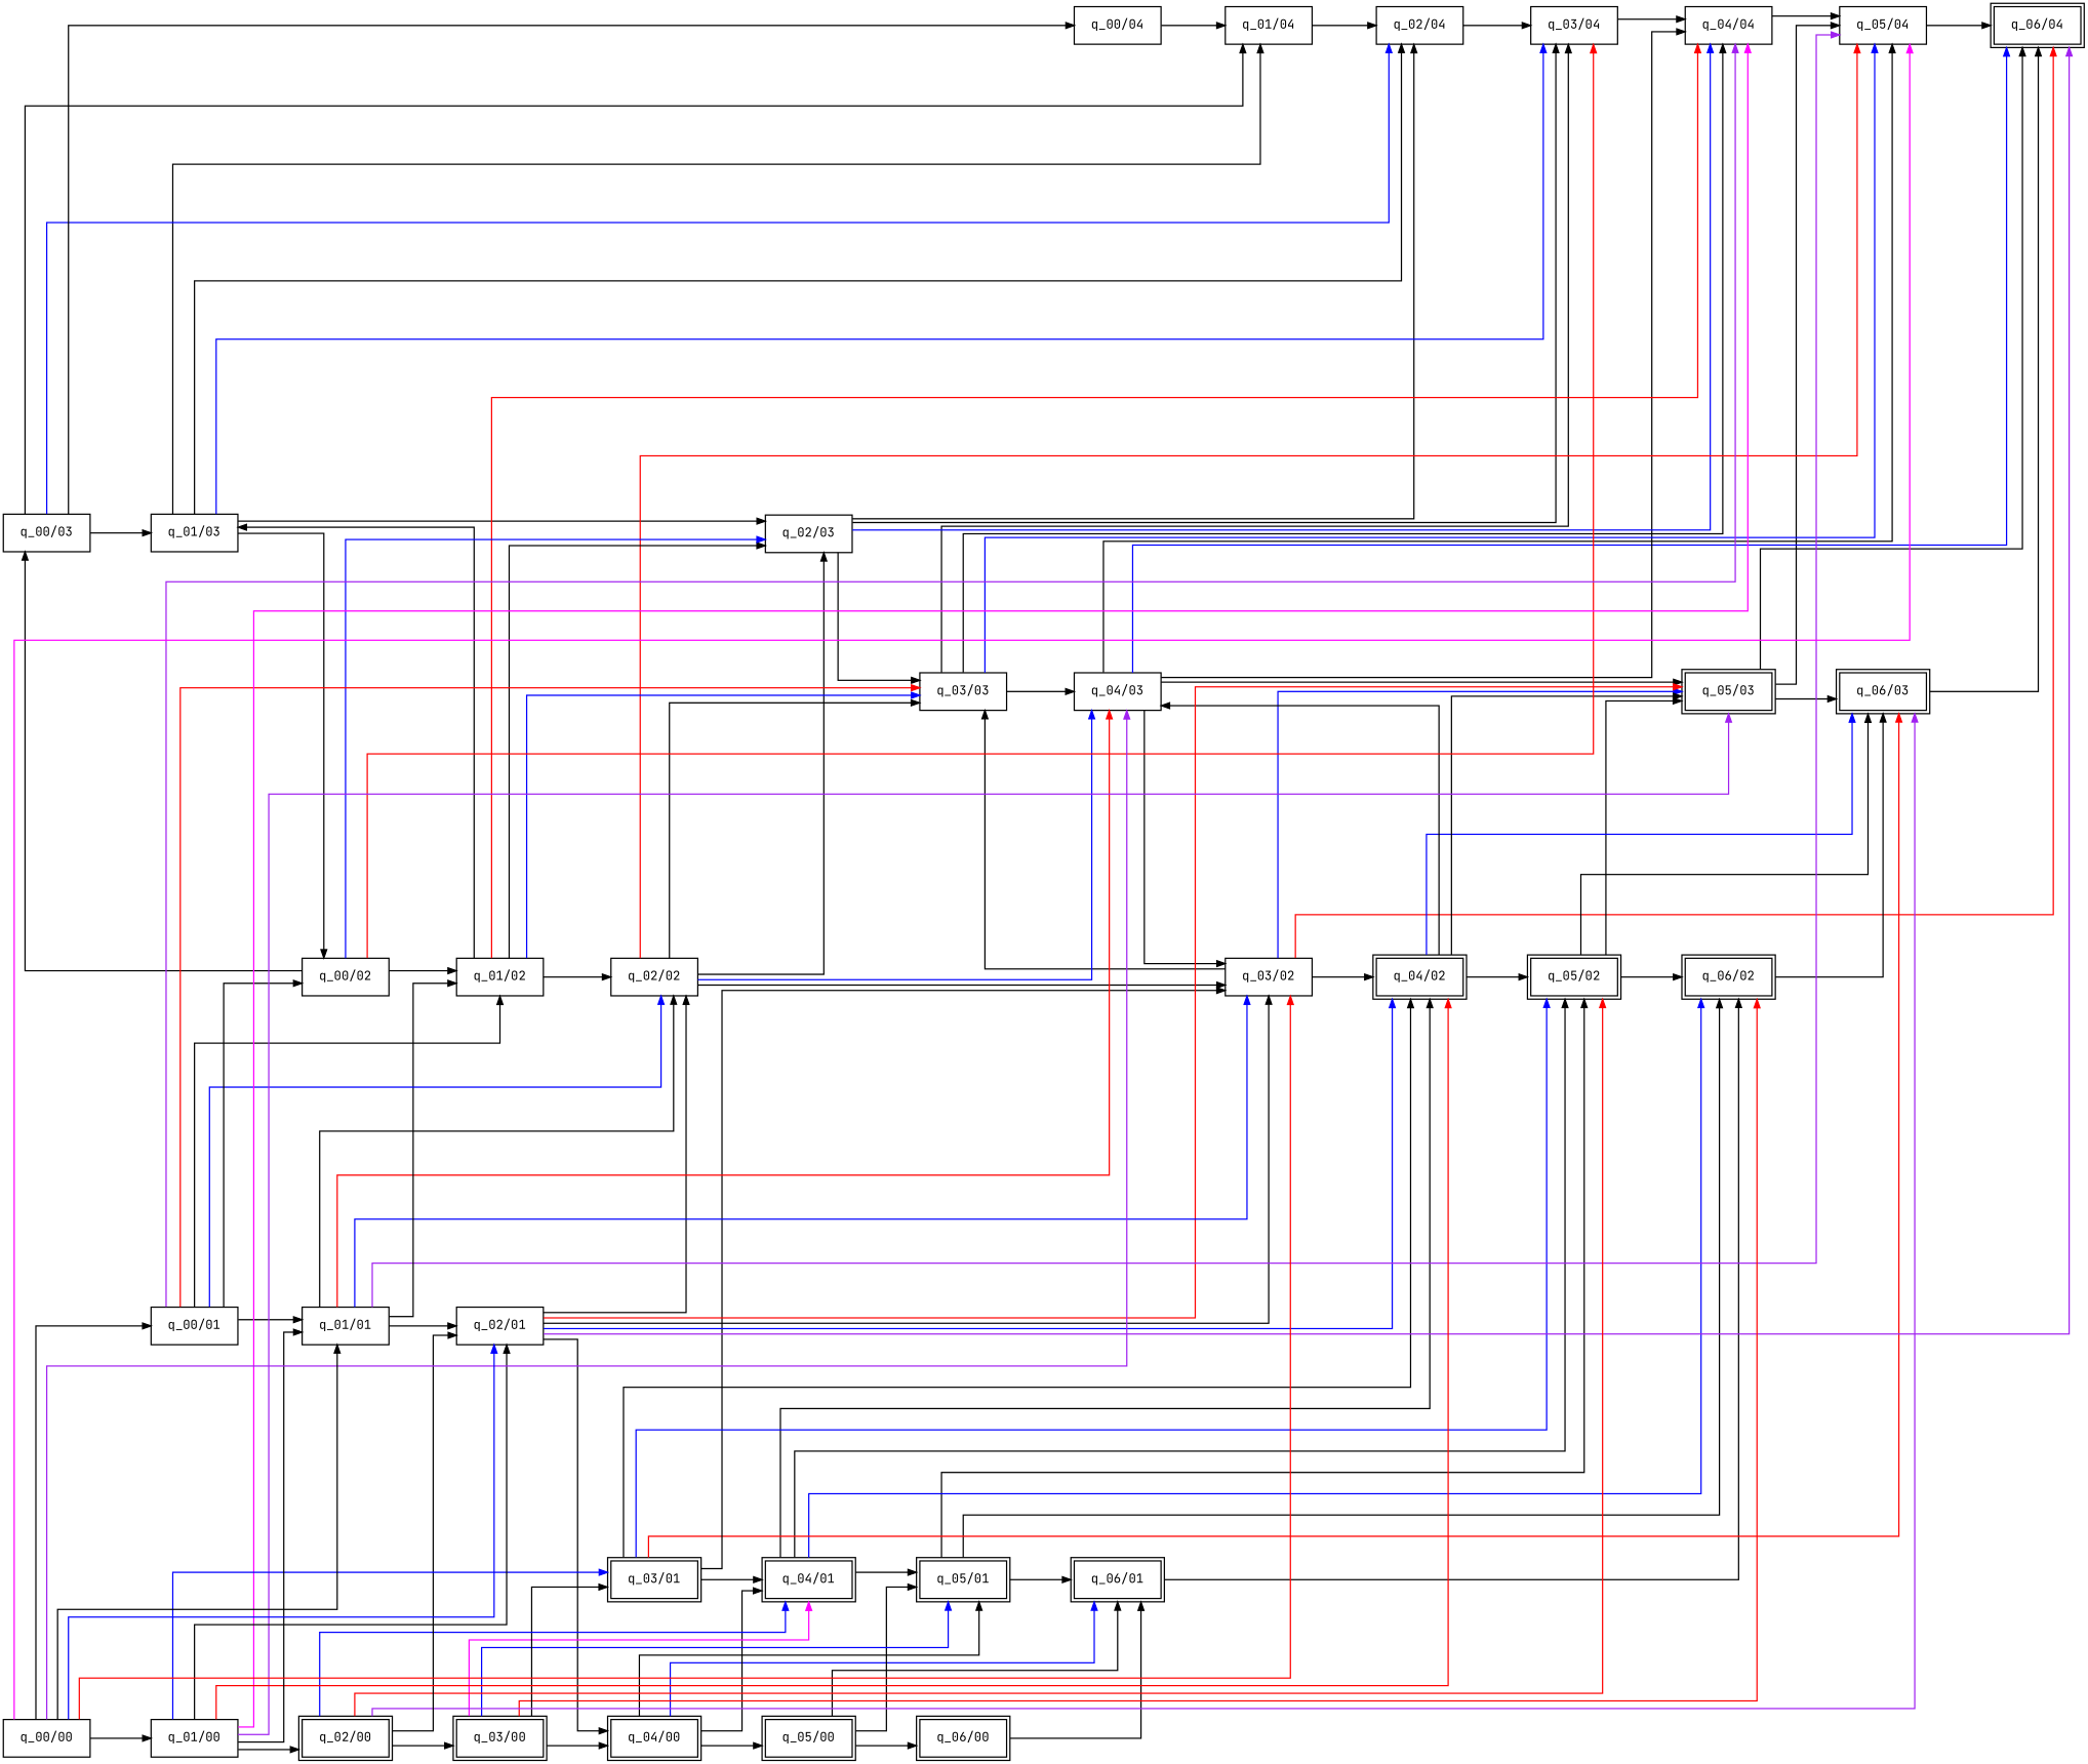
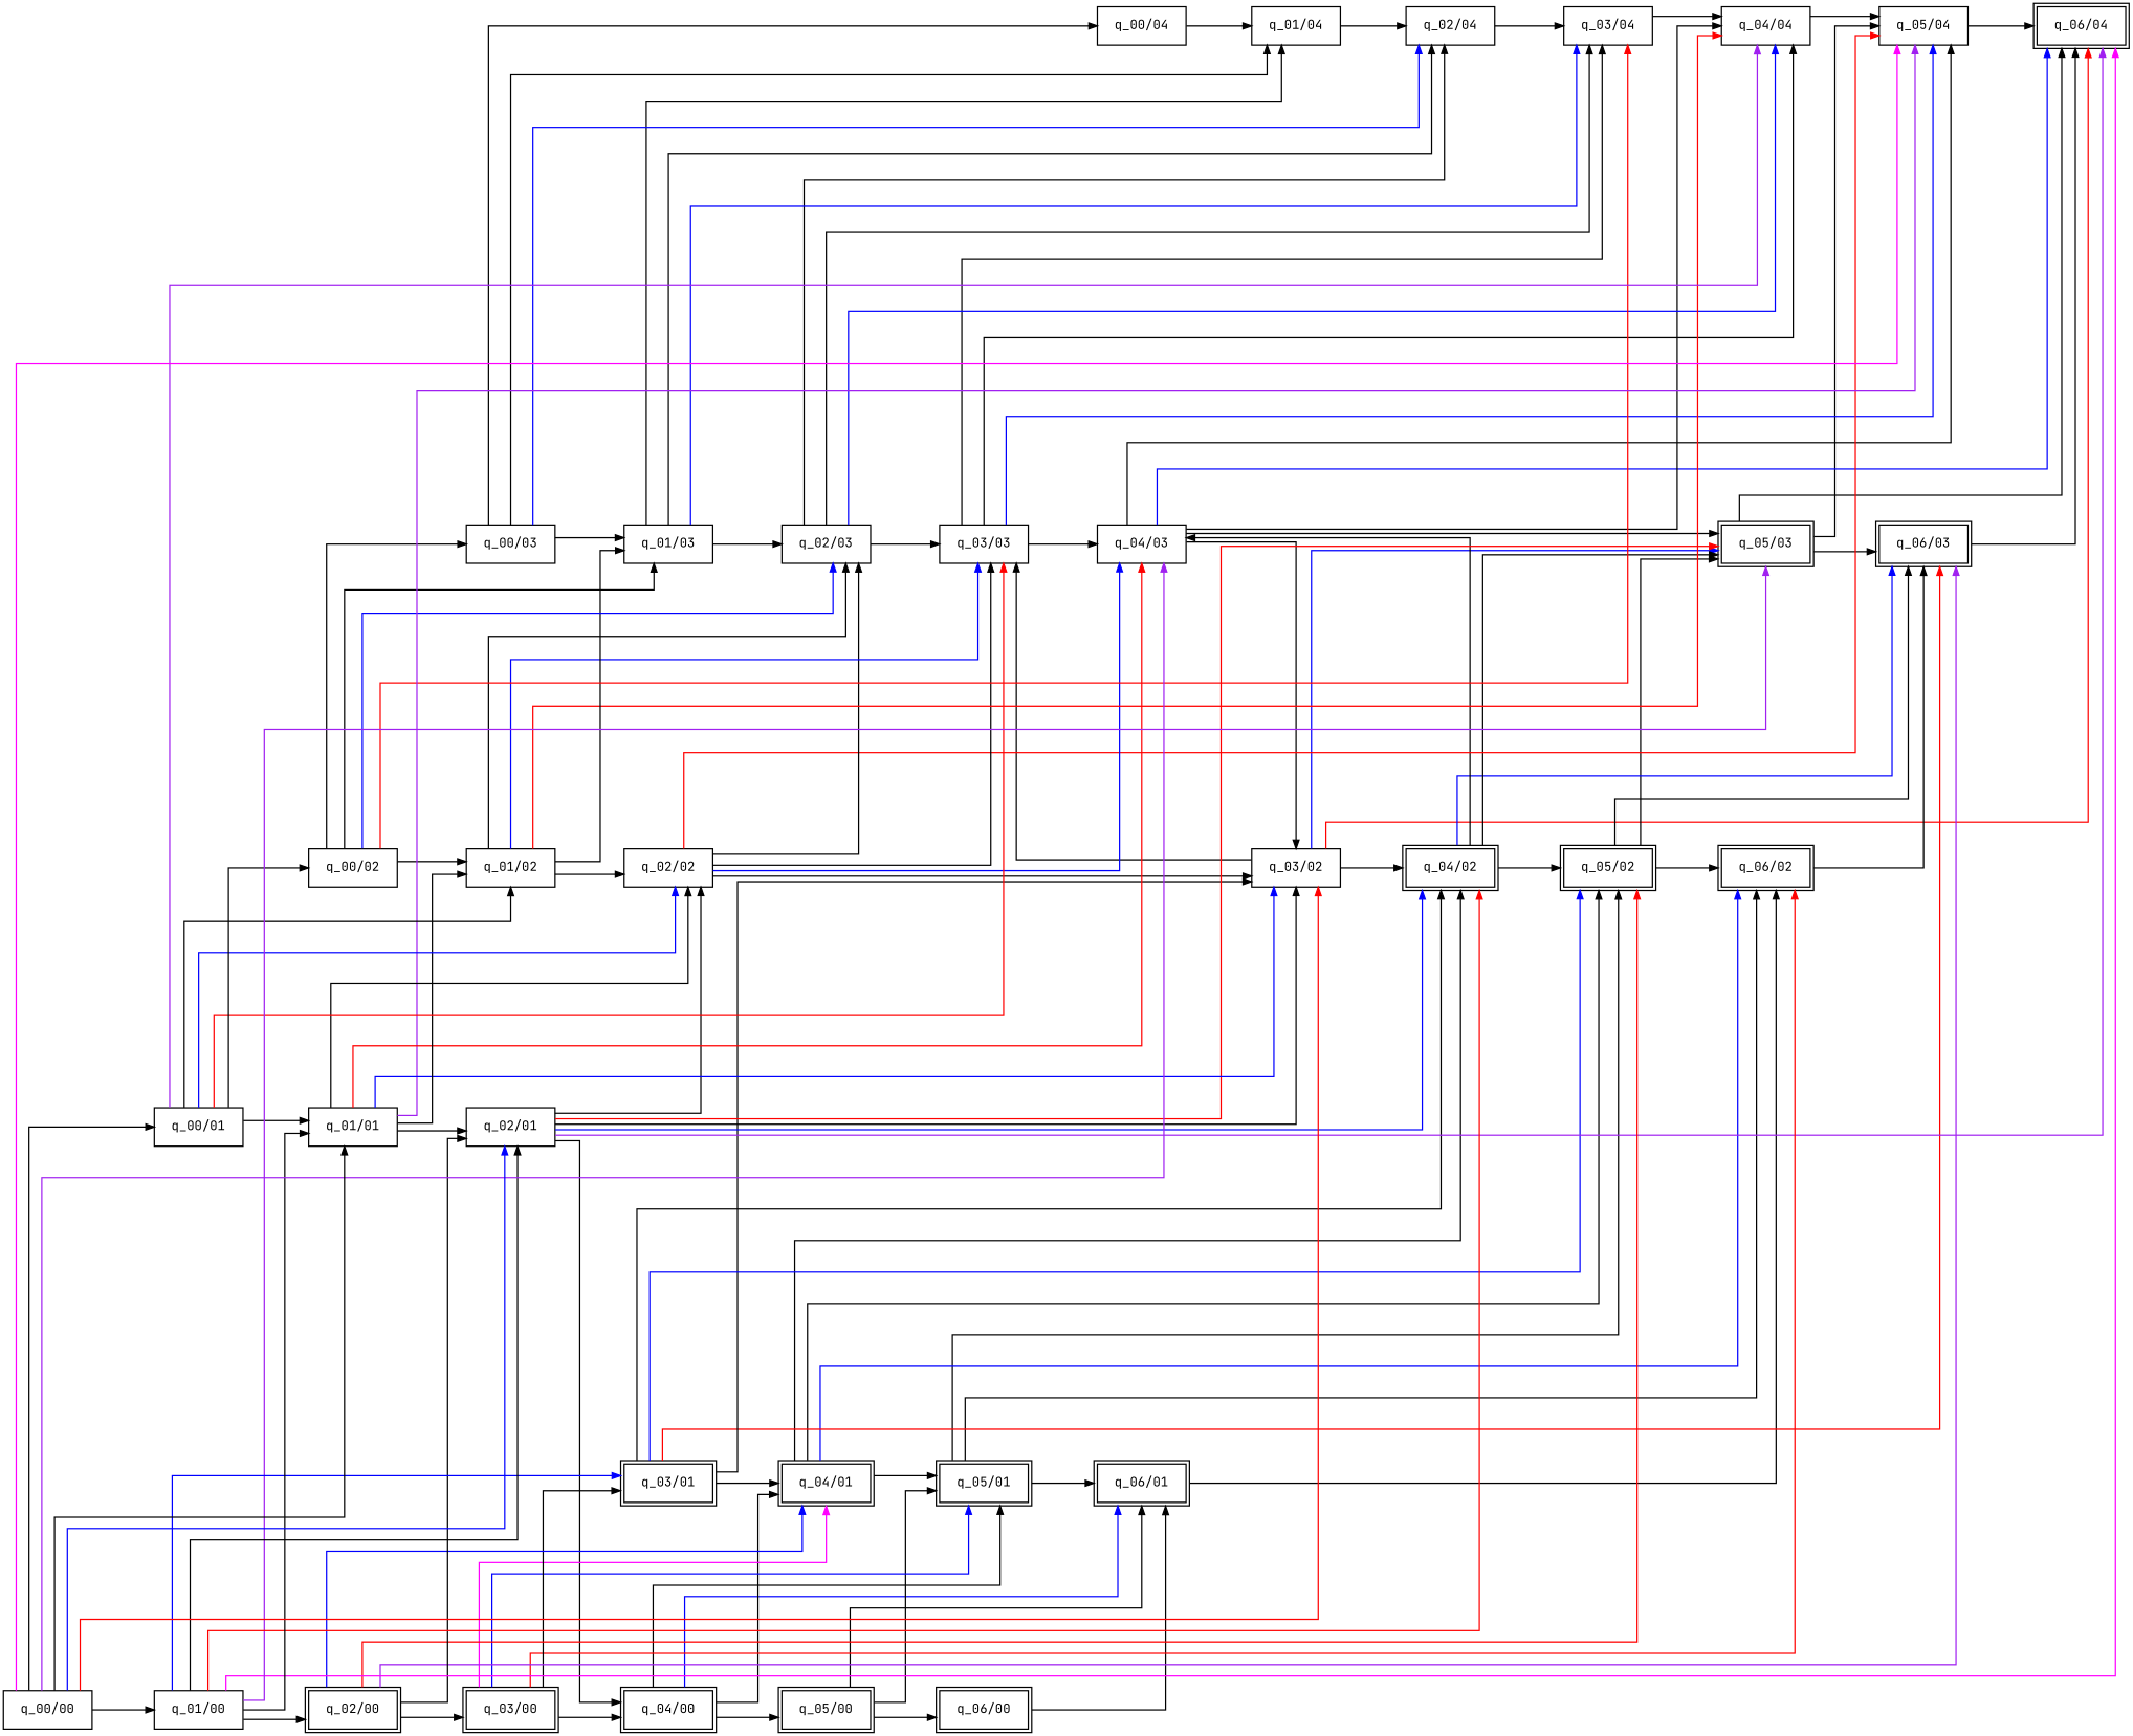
  strict digraph {
    compound=true
    concentrate=false
    nodesep=0.25
    nslimit=20
    rankdir=LR
    splines=ortho
    node [color=black fontcolor=black fontname="JetBrains Mono" fontsize=15 group=4 margin="0.28,0.2" penwidth=1.5 shape=rect]
    edge [arrowhead=normal color=black minlen=2.5 penwidth=1.5]
    "q_06/04" [peripheries=2]
    "q_05/04"
    "q_04/04"
    "q_03/04"
    "q_02/04"
    "q_01/04"
    "q_00/04"
    "q_06/03" [group=3 peripheries=2]
    "q_05/03" [group=3 peripheries=2]
    "q_04/03" [group=3]
    "q_03/02" [group=2]
    "q_03/03" [group=3]
    "q_02/03" [group=3]
    "q_01/03" [group=3]
    "q_00/03" [group=3]
    "q_06/02" [group=2 peripheries=2]
    "q_05/02" [group=2 peripheries=2]
    "q_04/02" [group=2 peripheries=2]
    "q_02/02" [group=2]
    "q_01/02" [group=2]
    "q_00/02" [group=2]
    "q_06/01" [group=1 peripheries=2]
    "q_05/01" [group=1 peripheries=2]
    "q_04/01" [group=1 peripheries=2]
    "q_03/01" [group=1 peripheries=2]
    "q_02/01" [group=1]
    "q_04/00" [group=0 peripheries=2]
    "q_01/01" [group=1]
    "q_00/01" [group=1]
    "q_06/00" [group=0 peripheries=2]
    "q_05/00" [group=0 peripheries=2]
    "q_03/00" [group=0 peripheries=2]
    "q_02/00" [group=0 peripheries=2]
    "q_01/00" [group=0]
    "q_00/00" [group=0]
    "q_05/04" -> "q_06/04"
    "q_04/04" -> "q_05/04"
    "q_03/04" -> "q_04/04"
    "q_02/04" -> "q_03/04"
    "q_01/04" -> "q_02/04"
    "q_00/04" -> "q_01/04"
    "q_06/03" -> "q_06/04"
    "q_05/03" -> "q_06/04"
    "q_05/03" -> "q_05/04"
    "q_05/03" -> "q_06/03"
    "q_04/03" -> "q_06/04" [color=blue]
    "q_04/03" -> "q_05/04"
    "q_04/03" -> "q_04/04"
    "q_04/03" -> "q_05/03"
    "q_04/03" -> "q_03/02"
    "q_03/02" -> "q_06/04" [color=red]
    "q_03/02" -> "q_05/03" [color=blue]
    "q_03/02" -> "q_03/03"
    "q_03/02" -> "q_04/02"
    "q_03/03" -> "q_05/04" [color=blue]
    "q_03/03" -> "q_04/04"
    "q_03/03" -> "q_03/04"
    "q_03/03" -> "q_04/03"
    "q_02/03" -> "q_04/04" [color=blue]
    "q_02/03" -> "q_03/04"
    "q_02/03" -> "q_02/04"
    "q_02/03" -> "q_03/03"
    "q_01/03" -> "q_03/04" [color=blue]
    "q_01/03" -> "q_02/04"
    "q_01/03" -> "q_01/04"
    "q_01/03" -> "q_02/03"
    "q_00/03" -> "q_02/04" [color=blue]
    "q_00/03" -> "q_01/04"
    "q_00/03" -> "q_00/04"
    "q_00/03" -> "q_01/03"
    "q_06/02" -> "q_06/03"
    "q_05/02" -> "q_06/03"
    "q_05/02" -> "q_05/03"
    "q_05/02" -> "q_06/02"
    "q_04/02" -> "q_06/03" [color=blue]
    "q_04/02" -> "q_05/03"
    "q_04/02" -> "q_04/03"
    "q_04/02" -> "q_05/02"
    "q_02/02" -> "q_05/04" [color=red]
    "q_02/02" -> "q_04/03" [color=blue]
    "q_02/02" -> "q_03/02"
    "q_02/02" -> "q_03/03"
    "q_02/02" -> "q_02/03"
    "q_01/02" -> "q_04/04" [color=red]
    "q_01/02" -> "q_03/03" [color=blue]
    "q_01/02" -> "q_02/03"
    "q_01/02" -> "q_01/03"
    "q_01/02" -> "q_02/02"
    "q_00/02" -> "q_03/04" [color=red]
    "q_00/02" -> "q_02/03" [color=blue]
-   "q_01/03" -> "q_00/02"
+   "q_00/02" -> "q_01/03"
    "q_00/02" -> "q_00/03"
    "q_00/02" -> "q_01/02"
    "q_06/01" -> "q_06/02"
    "q_05/01" -> "q_06/02"
    "q_05/01" -> "q_05/02"
    "q_05/01" -> "q_06/01"
    "q_04/01" -> "q_06/02" [color=blue]
    "q_04/01" -> "q_05/02"
    "q_04/01" -> "q_04/02"
    "q_04/01" -> "q_05/01"
    "q_03/01" -> "q_06/03" [color=red]
    "q_03/01" -> "q_03/02"
    "q_03/01" -> "q_05/02" [color=blue]
    "q_03/01" -> "q_04/02"
    "q_03/01" -> "q_04/01"
    "q_02/01" -> "q_06/04" [color=purple]
    "q_02/01" -> "q_05/03" [color=red]
    "q_02/01" -> "q_03/02"
    "q_02/01" -> "q_04/02" [color=blue]
    "q_02/01" -> "q_02/02"
    "q_02/01" -> "q_04/00"
    "q_04/00" -> "q_06/01" [color=blue]
    "q_04/00" -> "q_05/01"
    "q_04/00" -> "q_04/01"
    "q_04/00" -> "q_05/00"
    "q_01/01" -> "q_05/04" [color=purple]
    "q_01/01" -> "q_04/03" [color=red]
    "q_01/01" -> "q_03/02" [color=blue]
    "q_01/01" -> "q_02/02"
    "q_01/01" -> "q_01/02"
    "q_01/01" -> "q_02/01"
    "q_00/01" -> "q_04/04" [color=purple]
    "q_00/01" -> "q_03/03" [color=red]
    "q_00/01" -> "q_02/02" [color=blue]
    "q_00/01" -> "q_01/02"
    "q_00/01" -> "q_00/02"
    "q_00/01" -> "q_01/01"
    "q_06/00" -> "q_06/01"
    "q_05/00" -> "q_06/01"
    "q_05/00" -> "q_05/01"
    "q_05/00" -> "q_06/00"
    "q_03/00" -> "q_06/02" [color=red]
    "q_03/00" -> "q_05/01" [color=blue]
    "q_03/00" -> "q_04/01" [color=fuchsia]
    "q_03/00" -> "q_03/01"
    "q_03/00" -> "q_04/00"
    "q_02/00" -> "q_06/03" [color=purple]
    "q_02/00" -> "q_05/02" [color=red]
    "q_02/00" -> "q_04/01" [color=blue]
    "q_02/00" -> "q_02/01"
    "q_02/00" -> "q_03/00"
-   "q_01/00" -> "q_04/04" [color=fuchsia]
+   "q_01/00" -> "q_06/04" [color=fuchsia]
    "q_01/00" -> "q_05/03" [color=purple]
    "q_01/00" -> "q_04/02" [color=red]
    "q_01/00" -> "q_03/01" [color=blue]
    "q_01/00" -> "q_02/01"
    "q_01/00" -> "q_01/01"
    "q_01/00" -> "q_02/00"
    "q_00/00" -> "q_05/04" [color=fuchsia]
    "q_00/00" -> "q_04/03" [color=purple]
    "q_00/00" -> "q_03/02" [color=red]
    "q_00/00" -> "q_02/01" [color=blue]
    "q_00/00" -> "q_01/01"
    "q_00/00" -> "q_00/01"
    "q_00/00" -> "q_01/00"
  }
